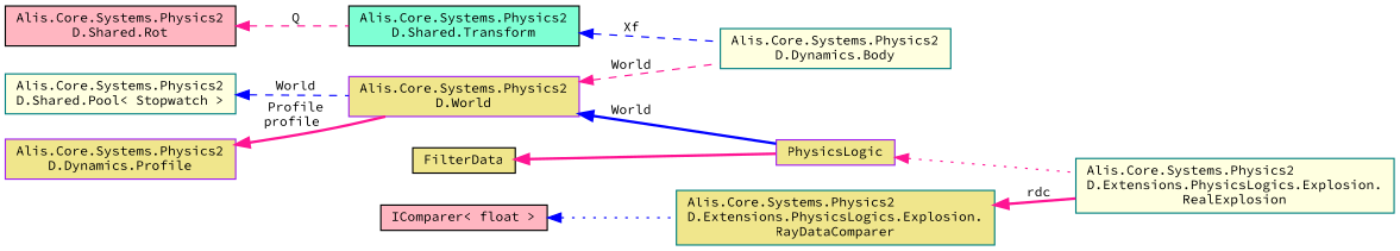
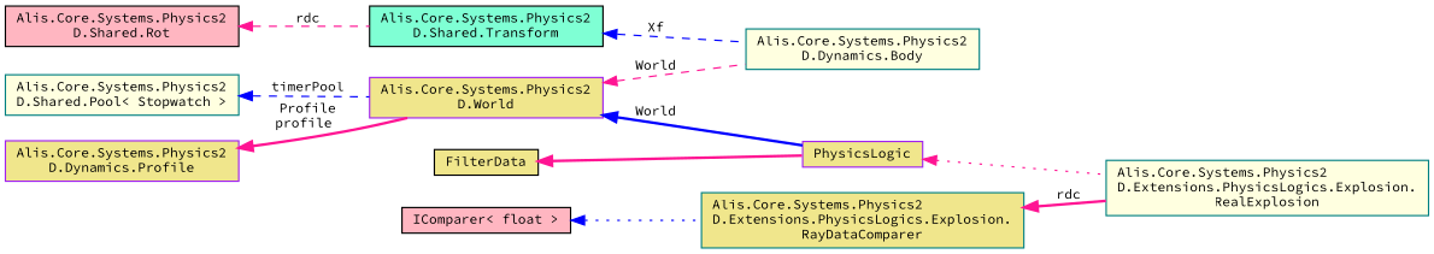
  digraph {
    fontname="Source Code Pro"
    rankdir=LR
    node [color=teal fillcolor=khaki fontname="Source Code Pro" fontsize=10 shape=record style=filled]
    edge [color=deeppink dir=back fontname="Source Code Pro" fontsize=10 labelfontname=Helvetica labelfontsize=10 style=bold]
    n1 [fillcolor=lightyellow fontcolor=black height=0.2 label="Alis.Core.Systems.Physics2\lD.Extensions.PhysicsLogics.Explosion.\lRealExplosion" width=0.4]
    n2 [color=purple height=0.2 label=PhysicsLogic width=0.4]
    n3 [color=black height=0.2 label=FilterData width=0.4]
    n4 [color=purple height=0.2 label="Alis.Core.Systems.Physics2\lD.World" width=0.4]
    n5 [fillcolor=lightyellow height=0.2 label="Alis.Core.Systems.Physics2\lD.Dynamics.Body" width=0.4]
    n6 [color=black fillcolor=aquamarine height=0.2 label="Alis.Core.Systems.Physics2\lD.Shared.Transform" width=0.4]
    n7 [color=black fillcolor=lightpink height=0.2 label="Alis.Core.Systems.Physics2\lD.Shared.Rot" width=0.4]
    n8 [color=purple height=0.2 label="Alis.Core.Systems.Physics2\lD.Dynamics.Profile" width=0.4]
    n9 [fillcolor=lightyellow height=0.2 label="Alis.Core.Systems.Physics2\lD.Shared.Pool\< Stopwatch \>" width=0.4]
    n10 [height=0.2 label="Alis.Core.Systems.Physics2\lD.Extensions.PhysicsLogics.Explosion.\lRayDataComparer" width=0.4]
    n11 [color=black fillcolor=lightpink height=0.2 label="IComparer\< float \>" width=0.4]
    n2 -> n1 [style=dotted]
    n3 -> n2
    n4 -> n2 [color=blue label=" World"]
    n4 -> n5 [label=" World" style=dashed]
    n6 -> n5 [color=blue label=" Xf" style=dashed]
-   n7 -> n6 [label=" Q" style=dashed]
+   n7 -> n6 [label=" rdc" style=dashed]
    n8 -> n4 [label=" Profile\nprofile"]
-   n9 -> n4 [color=blue label=" World" style=dashed]
+   n9 -> n4 [color=blue label=" timerPool" style=dashed]
    n10 -> n1 [label=" rdc"]
    n11 -> n10 [color=blue style=dotted]
  }
